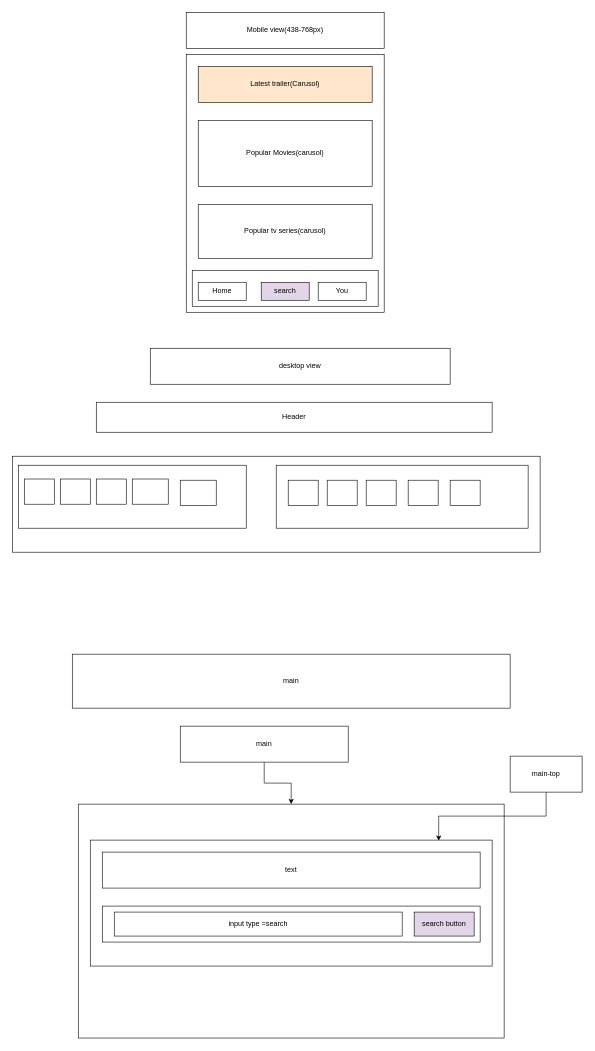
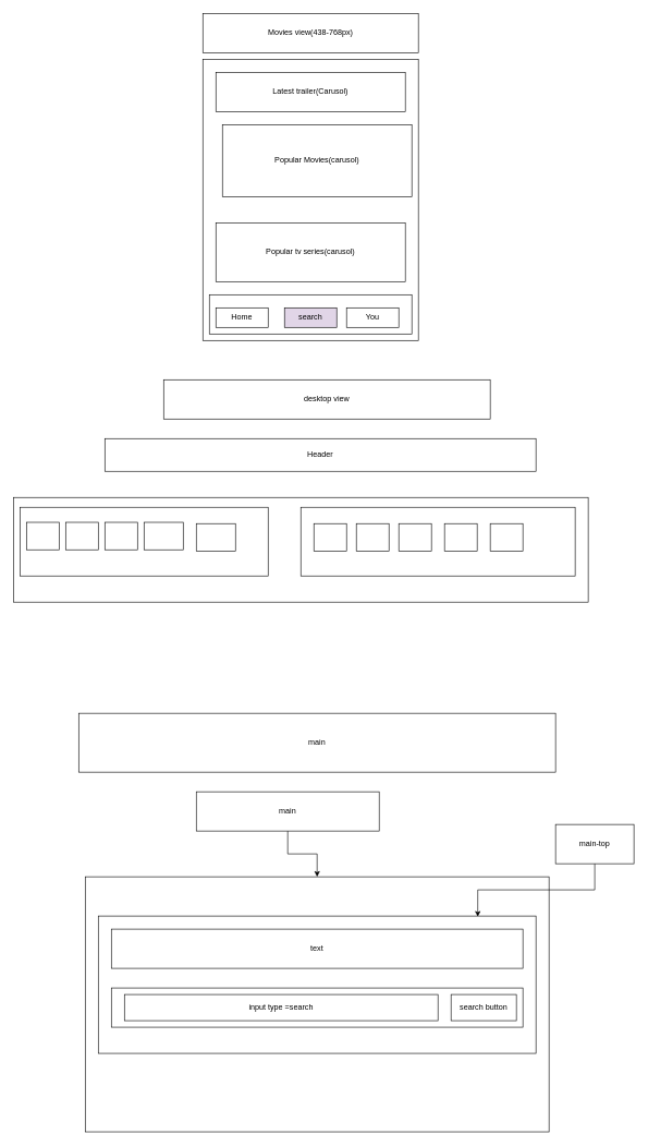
  <mxCell id="0" />
  <mxCell id="1" parent="0" />
  <mxCell id="2" value="" style="rounded=0;whiteSpace=wrap;html=1;" parent="1" vertex="1"><mxGeometry x="310" y="90" width="330" height="430" as="geometry" /></mxCell>
- <mxCell id="3" value="Mobile view(438-768px)" style="rounded=0;whiteSpace=wrap;html=1;" parent="1" vertex="1"><mxGeometry x="310" y="20" width="330" height="60" as="geometry" /></mxCell>
- <mxCell id="4" value="Latest trailer(Carusol)" style="rounded=0;whiteSpace=wrap;html=1;fillColor=#ffe6cc;" parent="1" vertex="1"><mxGeometry x="330" y="110" width="290" height="60" as="geometry" /></mxCell>
+ <mxCell id="3" value="Movies view(438-768px)" style="rounded=0;whiteSpace=wrap;html=1;" parent="1" vertex="1"><mxGeometry x="310" y="20" width="330" height="60" as="geometry" /></mxCell>
+ <mxCell id="4" value="Latest trailer(Carusol)" style="rounded=0;whiteSpace=wrap;html=1;" parent="1" vertex="1"><mxGeometry x="330" y="110" width="290" height="60" as="geometry" /></mxCell>
  <mxCell id="5" value="" style="rounded=0;whiteSpace=wrap;html=1;" parent="1" vertex="1"><mxGeometry x="320" y="450" width="310" height="60" as="geometry" /></mxCell>
  <mxCell id="6" value="Home" style="rounded=0;whiteSpace=wrap;html=1;" parent="1" vertex="1"><mxGeometry x="330" y="470" width="80" height="30" as="geometry" /></mxCell>
  <mxCell id="7" value="search" style="rounded=0;whiteSpace=wrap;html=1;fillColor=#e1d5e7;" parent="1" vertex="1"><mxGeometry x="435" y="470" width="80" height="30" as="geometry" /></mxCell>
  <mxCell id="8" value="You" style="rounded=0;whiteSpace=wrap;html=1;" parent="1" vertex="1"><mxGeometry x="530" y="470" width="80" height="30" as="geometry" /></mxCell>
- <mxCell id="9" value="Popular Movies(carusol)" style="rounded=0;whiteSpace=wrap;html=1;" parent="1" vertex="1"><mxGeometry x="330" y="200" width="290" height="110" as="geometry" /></mxCell>
+ <mxCell id="9" value="Popular Movies(carusol)" style="rounded=0;whiteSpace=wrap;html=1;" parent="1" vertex="1"><mxGeometry x="340" y="190" width="290" height="110" as="geometry" /></mxCell>
  <mxCell id="10" value="Popular tv series(carusol)" style="rounded=0;whiteSpace=wrap;html=1;" parent="1" vertex="1"><mxGeometry x="330" y="340" width="290" height="90" as="geometry" /></mxCell>
  <mxCell id="11" value="desktop view" style="rounded=0;whiteSpace=wrap;html=1;" vertex="1" parent="1"><mxGeometry x="250" y="580" width="500" height="60" as="geometry" /></mxCell>
  <mxCell id="12" value="Header" style="rounded=0;whiteSpace=wrap;html=1;" vertex="1" parent="1"><mxGeometry x="160" y="670" width="660" height="50" as="geometry" /></mxCell>
  <mxCell id="13" value="main" style="rounded=0;whiteSpace=wrap;html=1;" vertex="1" parent="1"><mxGeometry x="120" y="1090" width="730" height="90" as="geometry" /></mxCell>
  <mxCell id="14" style="edgeStyle=orthogonalEdgeStyle;rounded=0;orthogonalLoop=1;jettySize=auto;html=1;exitX=0.5;exitY=1;exitDx=0;exitDy=0;" edge="1" parent="1" source="15" target="16"><mxGeometry relative="1" as="geometry" /></mxCell>
  <mxCell id="15" value="main" style="rounded=0;whiteSpace=wrap;html=1;" vertex="1" parent="1"><mxGeometry x="300" y="1210" width="280" height="60" as="geometry" /></mxCell>
  <mxCell id="16" value="" style="rounded=0;whiteSpace=wrap;html=1;" vertex="1" parent="1"><mxGeometry x="130" y="1340" width="710" height="390" as="geometry" /></mxCell>
  <mxCell id="17" value="" style="rounded=0;whiteSpace=wrap;html=1;" vertex="1" parent="1"><mxGeometry x="150" y="1400" width="670" height="210" as="geometry" /></mxCell>
  <mxCell id="18" style="edgeStyle=orthogonalEdgeStyle;rounded=0;orthogonalLoop=1;jettySize=auto;html=1;exitX=0.5;exitY=1;exitDx=0;exitDy=0;entryX=0.867;entryY=0.005;entryDx=0;entryDy=0;entryPerimeter=0;" edge="1" parent="1" source="19" target="17"><mxGeometry relative="1" as="geometry" /></mxCell>
  <mxCell id="19" value="main-top" style="rounded=0;whiteSpace=wrap;html=1;" vertex="1" parent="1"><mxGeometry x="850" y="1260" width="120" height="60" as="geometry" /></mxCell>
  <mxCell id="20" value="text" style="rounded=0;whiteSpace=wrap;html=1;" vertex="1" parent="1"><mxGeometry x="170" y="1420" width="630" height="60" as="geometry" /></mxCell>
  <mxCell id="21" value="" style="rounded=0;whiteSpace=wrap;html=1;" vertex="1" parent="1"><mxGeometry x="170" y="1510" width="630" height="60" as="geometry" /></mxCell>
  <mxCell id="22" value="input type =search" style="rounded=0;whiteSpace=wrap;html=1;" vertex="1" parent="1"><mxGeometry x="190" y="1520" width="480" height="40" as="geometry" /></mxCell>
- <mxCell id="23" value="search button" style="rounded=0;whiteSpace=wrap;html=1;fillColor=#e1d5e7;" vertex="1" parent="1"><mxGeometry x="690" y="1520" width="100" height="40" as="geometry" /></mxCell>
+ <mxCell id="23" value="search button" style="rounded=0;whiteSpace=wrap;html=1;" vertex="1" parent="1"><mxGeometry x="690" y="1520" width="100" height="40" as="geometry" /></mxCell>
  <mxCell id="24" value="" style="rounded=0;whiteSpace=wrap;html=1;" vertex="1" parent="1"><mxGeometry x="20" y="760" width="880" height="160" as="geometry" /></mxCell>
  <mxCell id="25" value="" style="rounded=0;whiteSpace=wrap;html=1;" vertex="1" parent="1"><mxGeometry x="30" y="775" width="380" height="105" as="geometry" /></mxCell>
  <mxCell id="26" value="" style="rounded=0;whiteSpace=wrap;html=1;" vertex="1" parent="1"><mxGeometry x="460" y="775" width="420" height="105" as="geometry" /></mxCell>
  <mxCell id="27" value="" style="rounded=0;whiteSpace=wrap;html=1;" vertex="1" parent="1"><mxGeometry x="40" y="798" width="50" height="42" as="geometry" /></mxCell>
  <mxCell id="28" value="" style="rounded=0;whiteSpace=wrap;html=1;" vertex="1" parent="1"><mxGeometry y="798" width="50" height="42" as="geometry" x="100" /></mxCell>
  <mxCell id="29" value="" style="rounded=0;whiteSpace=wrap;html=1;" vertex="1" parent="1"><mxGeometry x="160" y="798" width="50" height="42" as="geometry" /></mxCell>
  <mxCell id="30" value="" style="rounded=0;whiteSpace=wrap;html=1;" vertex="1" parent="1"><mxGeometry x="220" y="798" width="60" height="42" as="geometry" /></mxCell>
  <mxCell id="31" value="" style="rounded=0;whiteSpace=wrap;html=1;" vertex="1" parent="1"><mxGeometry x="300" y="800" width="60" height="42" as="geometry" /></mxCell>
  <mxCell id="32" value="" style="rounded=0;whiteSpace=wrap;html=1;" vertex="1" parent="1"><mxGeometry x="480" y="800" width="50" height="42" as="geometry" /></mxCell>
  <mxCell id="33" value="" style="rounded=0;whiteSpace=wrap;html=1;" vertex="1" parent="1"><mxGeometry x="545" y="800" width="50" height="42" as="geometry" /></mxCell>
  <mxCell id="34" value="" style="rounded=0;whiteSpace=wrap;html=1;" vertex="1" parent="1"><mxGeometry x="610" y="800" width="50" height="42" as="geometry" /></mxCell>
  <mxCell id="35" value="" style="rounded=0;whiteSpace=wrap;html=1;" vertex="1" parent="1"><mxGeometry x="680" y="800" width="50" height="42" as="geometry" /></mxCell>
  <mxCell id="36" value="" style="rounded=0;whiteSpace=wrap;html=1;" vertex="1" parent="1"><mxGeometry x="750" y="800" width="50" height="42" as="geometry" /></mxCell>
